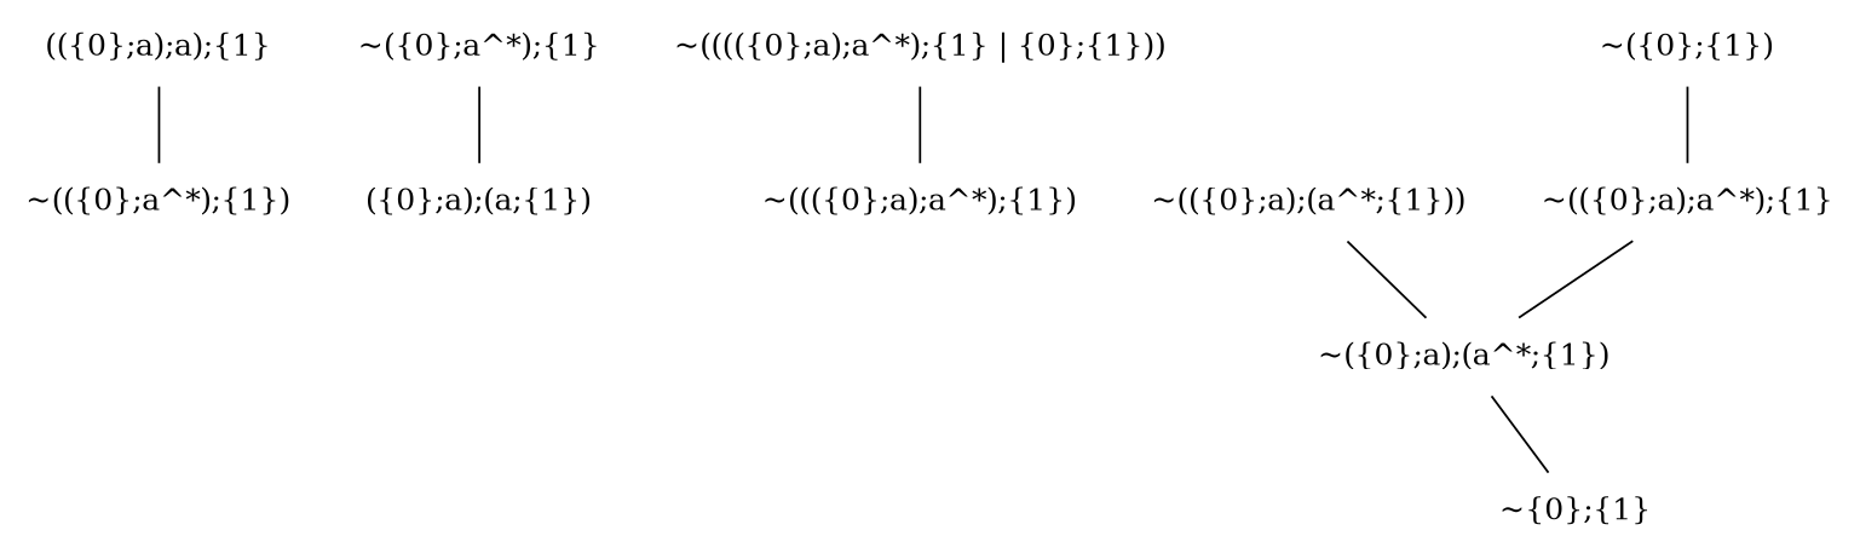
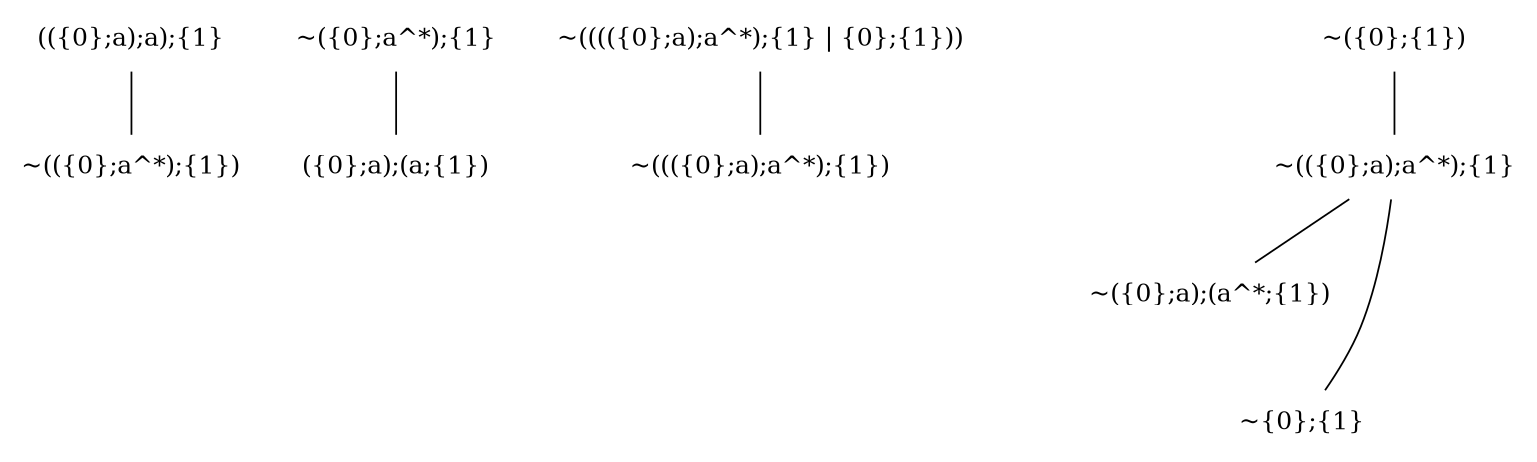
  graph {
    fontname="DejaVu Serif"
    node [fontname="DejaVu Serif" shape=plaintext]
    edge [fontname="DejaVu Serif"]
    n1 [label="(({0};a);a);{1}"]
    n2 [label="~(({0};a^*);{1})"]
    n3 [label="~({0};a^*);{1}"]
    n4 [label="({0};a);(a;{1})"]
    n5 [label="~(((({0};a);a^*);{1} | {0};{1}))"]
    n6 [label="~((({0};a);a^*);{1})"]
    n7 [label="~({0};{1})"]
    n8 [label="~(({0};a);a^*);{1}"]
    n9 [label="~({0};a);(a^*;{1})"]
-   n10 [label="~(({0};a);(a^*;{1}))"]
    n11 [label="~{0};{1}"]
    n1 -- n2
    n3 -- n4
    n5 -- n6
    n7 -- n8
    n8 -- n9
-   n9 -- n11
-   n10 -- n9
+   n8 -- n11
  }
